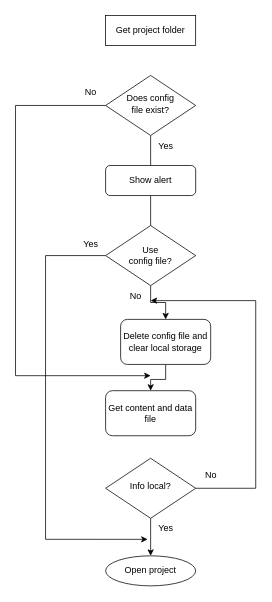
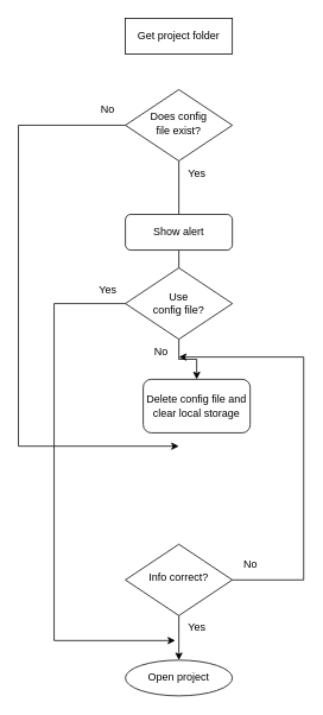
  <mxCell id="0" />
  <mxCell id="1" parent="0" />
  <mxCell id="2" value="Get project folder" style="whiteSpace=wrap;html=1;fontSize=12;glass=0;strokeWidth=1;shadow=0;rounded=0;" parent="1" vertex="1"><mxGeometry x="140" y="20" width="120" height="40" as="geometry" /></mxCell>
  <mxCell id="3" value="" style="edgeStyle=orthogonalEdgeStyle;rounded=0;orthogonalLoop=1;jettySize=auto;html=1;endArrow=none;" edge="1" parent="1" source="4" target="8"><mxGeometry relative="1" as="geometry" /></mxCell>
  <mxCell id="4" value="Does config&lt;br&gt;file exist?" style="rhombus;whiteSpace=wrap;html=1;shadow=0;fontFamily=Helvetica;fontSize=12;align=center;strokeWidth=1;spacing=6;spacingTop=-4;" parent="1" vertex="1"><mxGeometry x="140" y="100" width="120" height="80" as="geometry" /></mxCell>
  <mxCell id="5" value="" style="edgeStyle=orthogonalEdgeStyle;rounded=0;orthogonalLoop=1;jettySize=auto;html=1;" edge="1" parent="1" source="6"><mxGeometry relative="1" as="geometry"><mxPoint x="200" y="740" as="targetPoint" /></mxGeometry></mxCell>
- <mxCell id="6" value="Info local?" style="rhombus;whiteSpace=wrap;html=1;shadow=0;fontFamily=Helvetica;fontSize=12;align=center;strokeWidth=1;spacing=6;spacingTop=-4;" parent="1" vertex="1"><mxGeometry x="140" y="610" width="120" height="80" as="geometry" /></mxCell>
+ <mxCell id="6" value="Info correct?" style="rhombus;whiteSpace=wrap;html=1;shadow=0;fontFamily=Helvetica;fontSize=12;align=center;strokeWidth=1;spacing=6;spacingTop=-4;" parent="1" vertex="1"><mxGeometry x="140" y="610" width="120" height="80" as="geometry" /></mxCell>
  <mxCell id="7" value="" style="edgeStyle=orthogonalEdgeStyle;rounded=0;orthogonalLoop=1;jettySize=auto;html=1;" edge="1" parent="1" source="8"><mxGeometry relative="1" as="geometry"><mxPoint x="200" y="320" as="targetPoint" /></mxGeometry></mxCell>
- <mxCell id="8" value="Show alert" style="rounded=1;whiteSpace=wrap;html=1;" vertex="1" parent="1"><mxGeometry x="140" y="220" width="120" height="40" as="geometry" /></mxCell>
+ <mxCell id="8" value="Show alert" style="rounded=1;whiteSpace=wrap;html=1;" vertex="1" parent="1"><mxGeometry x="140" y="240" width="120" height="40" as="geometry" /></mxCell>
  <mxCell id="9" value="" style="edgeStyle=orthogonalEdgeStyle;rounded=0;orthogonalLoop=1;jettySize=auto;html=1;" edge="1" parent="1" source="10" target="13"><mxGeometry relative="1" as="geometry" /></mxCell>
  <mxCell id="10" value="Use&lt;br&gt;config file?" style="rhombus;whiteSpace=wrap;html=1;" vertex="1" parent="1"><mxGeometry x="140" y="300" width="120" height="80" as="geometry" /></mxCell>
  <mxCell id="11" value="Yes" style="text;html=1;align=center;verticalAlign=middle;resizable=0;points=[];autosize=1;strokeColor=none;fillColor=none;" vertex="1" parent="1"><mxGeometry x="100" y="310" width="40" height="30" as="geometry" /></mxCell>
- <mxCell id="12" value="" style="edgeStyle=orthogonalEdgeStyle;rounded=0;orthogonalLoop=1;jettySize=auto;html=1;" edge="1" parent="1" source="13" target="16"><mxGeometry relative="1" as="geometry" /></mxCell>
  <mxCell id="13" value="Delete config file and clear local storage" style="rounded=1;whiteSpace=wrap;html=1;" vertex="1" parent="1"><mxGeometry x="160" y="425" width="120" height="60" as="geometry" /></mxCell>
  <mxCell id="14" value="Yes" style="text;html=1;align=center;verticalAlign=middle;resizable=0;points=[];autosize=1;strokeColor=none;fillColor=none;" vertex="1" parent="1"><mxGeometry x="200" y="180" width="40" height="30" as="geometry" /></mxCell>
  <mxCell id="15" style="edgeStyle=orthogonalEdgeStyle;rounded=0;orthogonalLoop=1;jettySize=auto;html=1;exitX=0.5;exitY=1;exitDx=0;exitDy=0;" edge="1" parent="1" source="13" target="13"><mxGeometry relative="1" as="geometry" /></mxCell>
- <mxCell id="16" value="Get content and data file" style="rounded=1;whiteSpace=wrap;html=1;" vertex="1" parent="1"><mxGeometry x="140" y="520" width="120" height="60" as="geometry" /></mxCell>
  <mxCell id="17" value="Open project" style="ellipse;whiteSpace=wrap;html=1;" vertex="1" parent="1"><mxGeometry x="140" y="740" width="120" height="40" as="geometry" /></mxCell>
  <mxCell id="18" value="Yes" style="text;html=1;align=center;verticalAlign=middle;resizable=0;points=[];autosize=1;strokeColor=none;fillColor=none;" vertex="1" parent="1"><mxGeometry x="200" y="689" width="40" height="30" as="geometry" /></mxCell>
  <mxCell id="19" value="" style="endArrow=classic;html=1;rounded=0;exitX=1;exitY=0.5;exitDx=0;exitDy=0;" edge="1" parent="1" source="6"><mxGeometry width="50" height="50" relative="1" as="geometry"><mxPoint x="180" y="450" as="sourcePoint" /><mxPoint x="200" y="400" as="targetPoint" /><Array as="points"><mxPoint x="340" y="650" /><mxPoint x="340" y="400" /></Array></mxGeometry></mxCell>
  <mxCell id="20" value="No" style="text;html=1;align=center;verticalAlign=middle;resizable=0;points=[];autosize=1;strokeColor=none;fillColor=none;" vertex="1" parent="1"><mxGeometry x="260" y="618" width="40" height="30" as="geometry" /></mxCell>
  <mxCell id="21" value="No" style="text;html=1;align=center;verticalAlign=middle;resizable=0;points=[];autosize=1;strokeColor=none;fillColor=none;" vertex="1" parent="1"><mxGeometry x="160" y="380" width="40" height="30" as="geometry" /></mxCell>
  <mxCell id="22" value="" style="endArrow=classic;html=1;rounded=0;exitX=0;exitY=0.5;exitDx=0;exitDy=0;entryX=-0.1;entryY=0.967;entryDx=0;entryDy=0;entryPerimeter=0;" edge="1" parent="1" source="10" target="18"><mxGeometry width="50" height="50" relative="1" as="geometry"><mxPoint x="310" y="450" as="sourcePoint" /><mxPoint x="60" y="820" as="targetPoint" /><Array as="points"><mxPoint x="60" y="340" /><mxPoint x="60" y="718" /></Array></mxGeometry></mxCell>
  <mxCell id="23" value="" style="endArrow=classic;html=1;rounded=0;exitX=0;exitY=0.5;exitDx=0;exitDy=0;" edge="1" parent="1" source="4"><mxGeometry width="50" height="50" relative="1" as="geometry"><mxPoint x="310" y="450" as="sourcePoint" /><mxPoint x="200" y="500" as="targetPoint" /><Array as="points"><mxPoint x="20" y="140" /><mxPoint x="20" y="500" /></Array></mxGeometry></mxCell>
  <mxCell id="24" value="No" style="text;html=1;align=center;verticalAlign=middle;resizable=0;points=[];autosize=1;strokeColor=none;fillColor=none;" vertex="1" parent="1"><mxGeometry x="100" y="108" width="40" height="30" as="geometry" /></mxCell>
